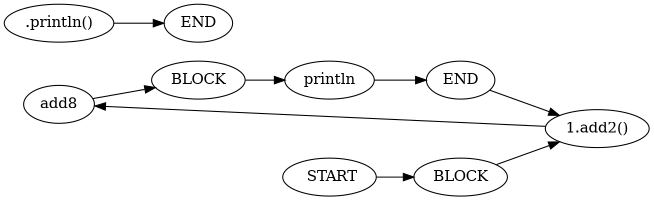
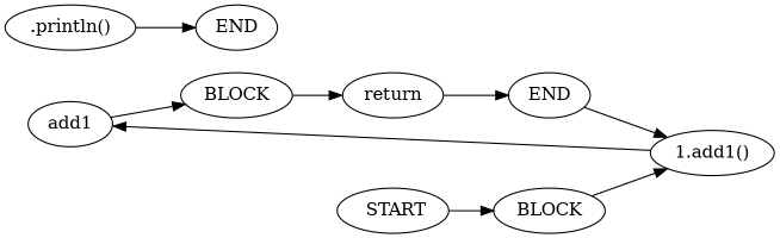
  digraph {
    rankdir=LR
-   n1 [label=add8]
+   n1 [label=add1]
    n2 [label=BLOCK]
-   n3 [label=println]
+   n3 [label=return]
    n4 [label=END]
-   n5 [label="1.add2()"]
+   n5 [label="1.add1()"]
    n6 [label=" START"]
    n7 [label=BLOCK]
    n8 [label=END]
    n9 [label=".println()"]
    n1 -> n2
    n2 -> n3
    n3 -> n4
    n4 -> n5
    n5 -> n1
    n6 -> n7
    n7 -> n5
    n9 -> n8
  }
